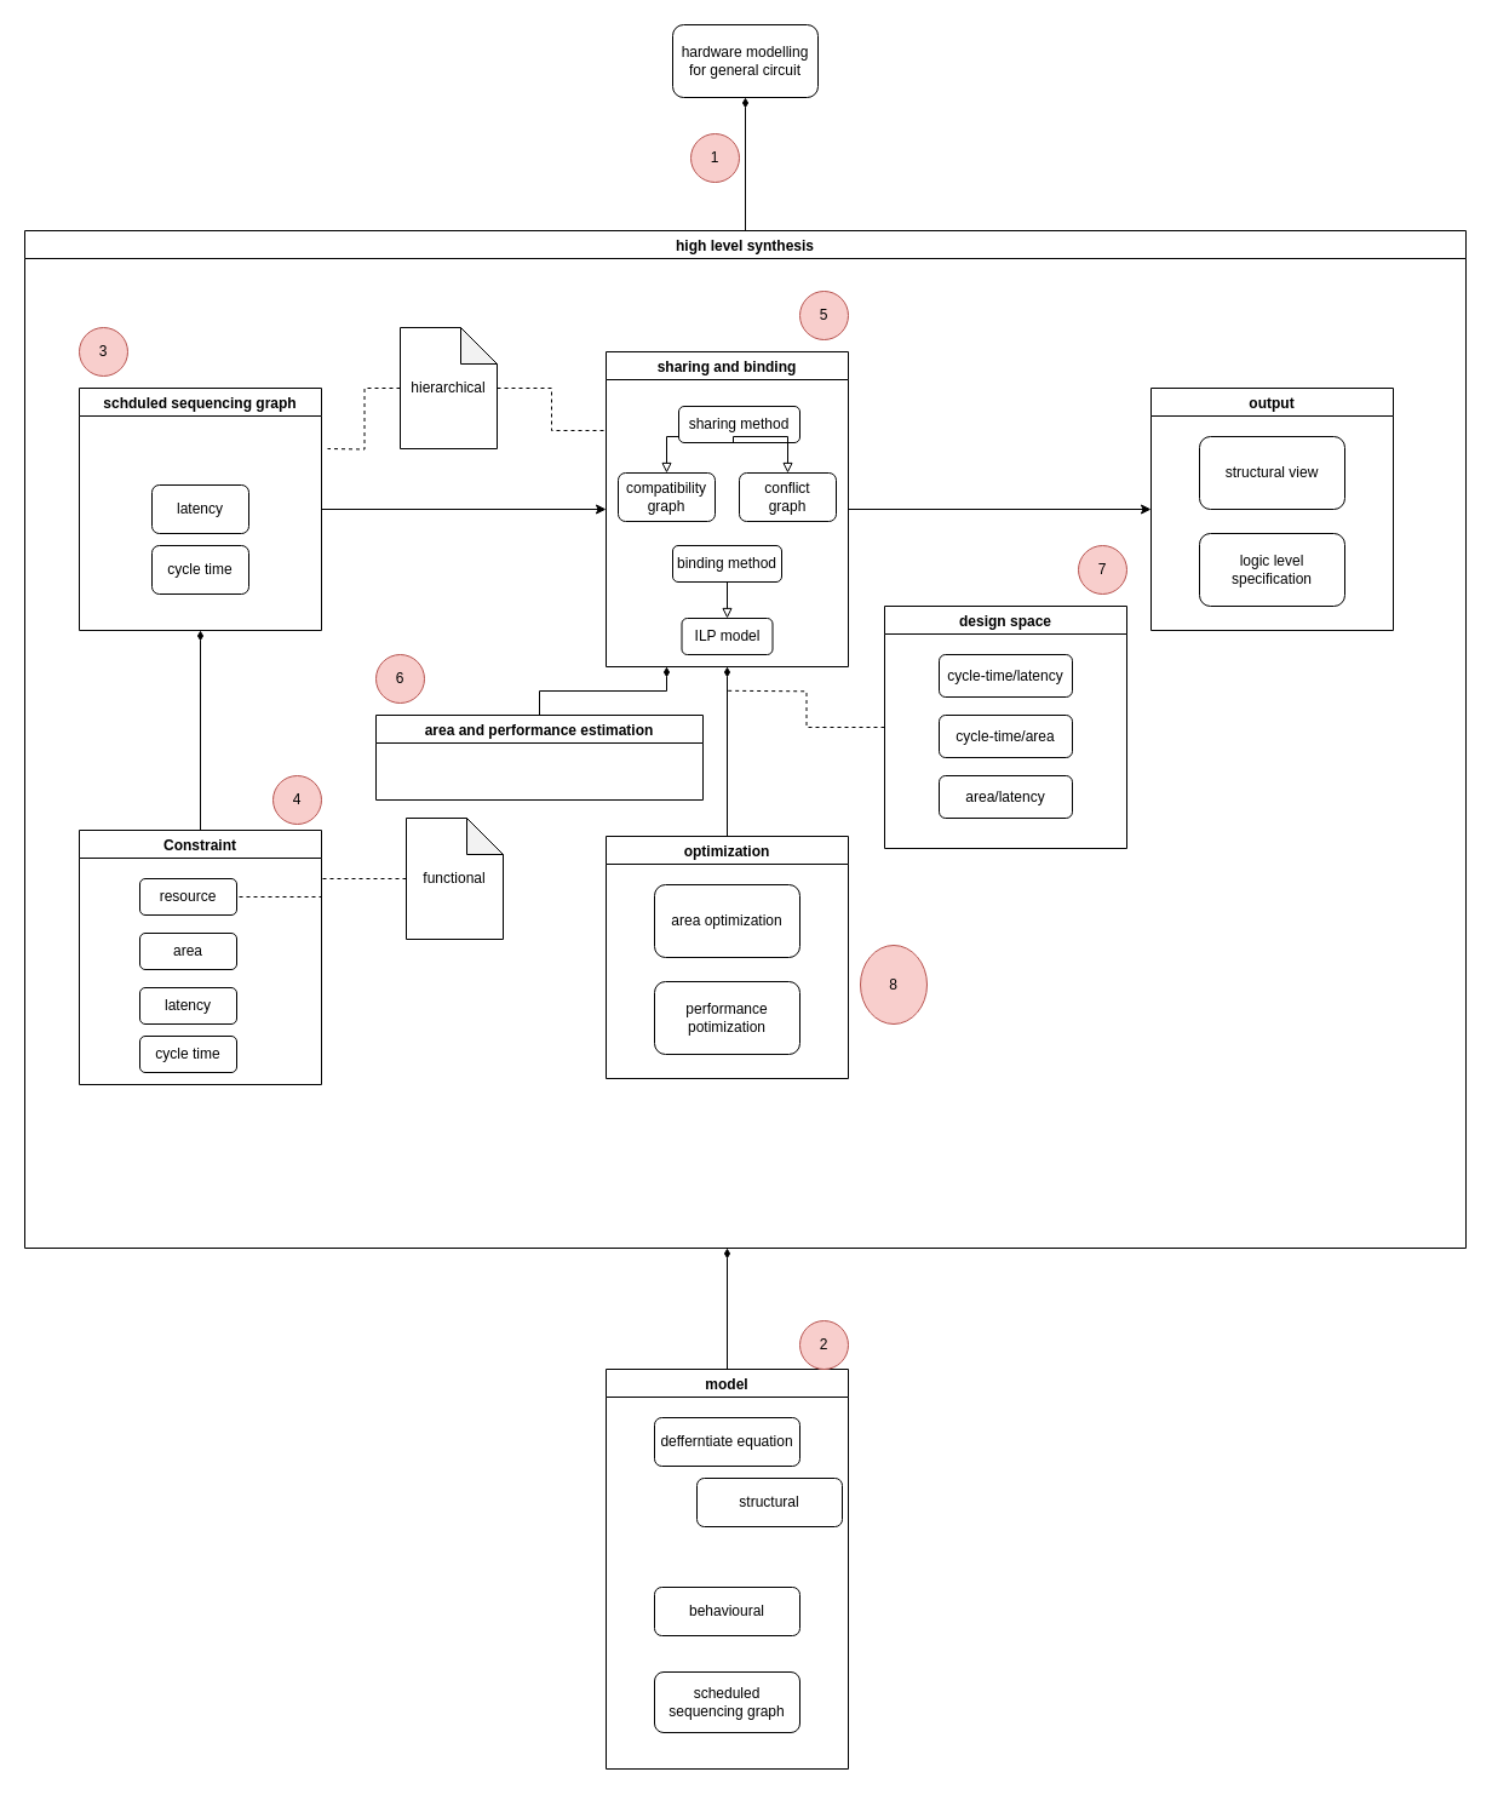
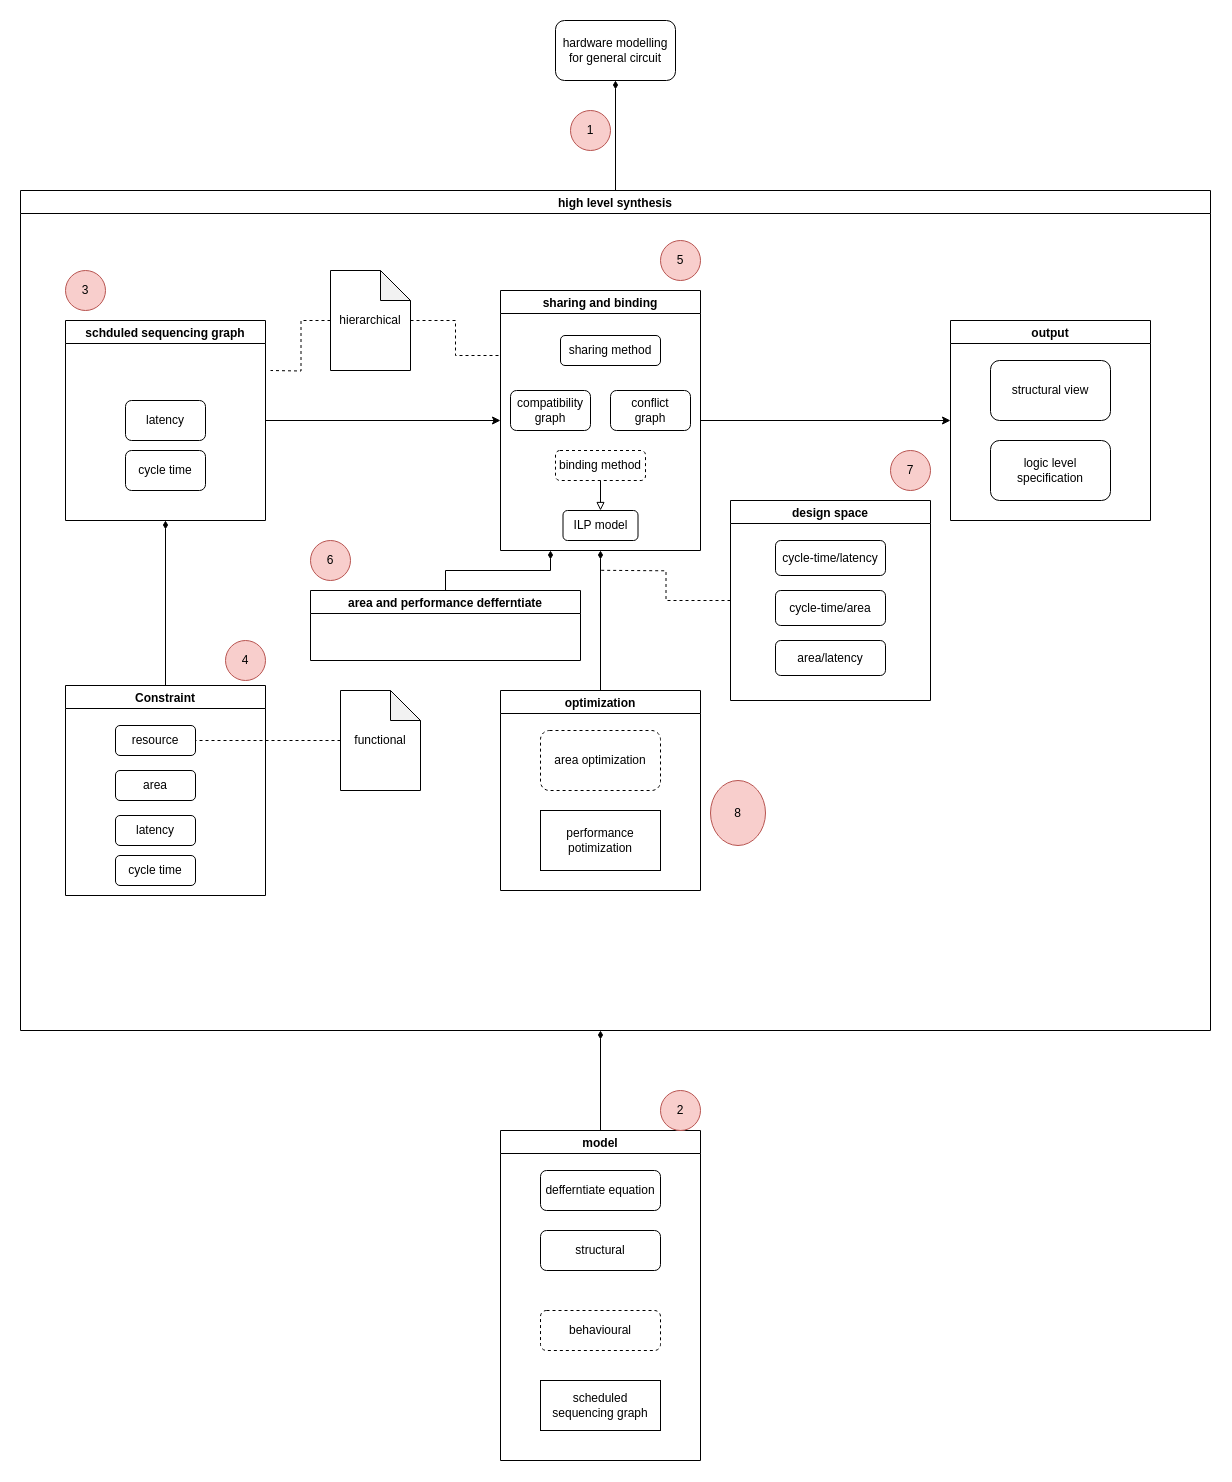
  <mxCell id="0" />
  <mxCell id="1" parent="0" />
  <mxCell id="2" value="hardware modelling for general circuit" style="rounded=1;whiteSpace=wrap;html=1;" parent="1" vertex="1"><mxGeometry x="555" y="20" width="120" height="60" as="geometry" /></mxCell>
  <mxCell id="3" value="high level synthesis" style="swimlane;" parent="1" vertex="1"><mxGeometry x="20" y="190" width="1190" height="840" as="geometry" /></mxCell>
  <mxCell id="4" value="optimization" style="swimlane;" parent="3" vertex="1"><mxGeometry x="480" y="500" width="200" height="200" as="geometry"><mxRectangle x="600" y="130" width="100" height="23" as="alternateBounds" /></mxGeometry></mxCell>
- <mxCell id="5" value="performance potimization" style="rounded=1;whiteSpace=wrap;html=1;" parent="4" vertex="1"><mxGeometry x="40" y="120" width="120" height="60" as="geometry" /></mxCell>
- <mxCell id="6" value="area optimization" style="rounded=1;whiteSpace=wrap;html=1;" parent="4" vertex="1"><mxGeometry x="40" y="40" width="120" height="60" as="geometry" /></mxCell>
+ <mxCell id="5" value="performance potimization" style="whiteSpace=wrap;html=1;rounded=0;" parent="4" vertex="1"><mxGeometry x="40" y="120" width="120" height="60" as="geometry" /></mxCell>
+ <mxCell id="6" value="area optimization" style="rounded=1;whiteSpace=wrap;html=1;dashed=1;" parent="4" vertex="1"><mxGeometry x="40" y="40" width="120" height="60" as="geometry" /></mxCell>
  <mxCell id="7" style="edgeStyle=orthogonalEdgeStyle;rounded=0;orthogonalLoop=1;jettySize=auto;html=1;entryX=0;entryY=0.5;entryDx=0;entryDy=0;startArrow=none;startFill=0;endArrow=classic;endFill=1;" parent="3" source="8" target="12" edge="1"><mxGeometry relative="1" as="geometry" /></mxCell>
  <mxCell id="8" value="schduled sequencing graph" style="swimlane;" parent="3" vertex="1"><mxGeometry x="45" y="130" width="200" height="200" as="geometry" /></mxCell>
  <mxCell id="9" value="latency" style="rounded=1;whiteSpace=wrap;html=1;" parent="8" vertex="1"><mxGeometry x="60" y="80" width="80" height="40" as="geometry" /></mxCell>
  <mxCell id="10" value="cycle time" style="rounded=1;whiteSpace=wrap;html=1;" parent="8" vertex="1"><mxGeometry x="60" y="130" width="80" height="40" as="geometry" /></mxCell>
  <mxCell id="11" style="edgeStyle=orthogonalEdgeStyle;rounded=0;orthogonalLoop=1;jettySize=auto;html=1;entryX=0;entryY=0.5;entryDx=0;entryDy=0;startArrow=none;startFill=0;endArrow=classic;endFill=1;" parent="3" source="12" target="31" edge="1"><mxGeometry relative="1" as="geometry" /></mxCell>
  <mxCell id="12" value="sharing and binding" style="swimlane;" parent="3" vertex="1"><mxGeometry x="480" y="100" width="200" height="260" as="geometry" /></mxCell>
  <mxCell id="13" style="edgeStyle=orthogonalEdgeStyle;rounded=0;orthogonalLoop=1;jettySize=auto;html=1;endArrow=block;endFill=0;" edge="1" parent="12" source="14" target="15"><mxGeometry relative="1" as="geometry" /></mxCell>
- <mxCell id="14" value="binding method" style="rounded=1;whiteSpace=wrap;html=1;" parent="12" vertex="1"><mxGeometry x="55" y="160" width="90" height="30" as="geometry" /></mxCell>
+ <mxCell id="14" value="binding method" style="rounded=1;whiteSpace=wrap;html=1;dashed=1;" parent="12" vertex="1"><mxGeometry x="55" y="160" width="90" height="30" as="geometry" /></mxCell>
  <mxCell id="15" value="ILP model" style="rounded=1;whiteSpace=wrap;html=1;" vertex="1" parent="12"><mxGeometry x="62.5" y="220" width="75" height="30" as="geometry" /></mxCell>
  <mxCell id="16" value="compatibility graph" style="rounded=1;whiteSpace=wrap;html=1;" vertex="1" parent="12"><mxGeometry x="10" y="100" width="80" height="40" as="geometry" /></mxCell>
  <mxCell id="17" value="sharing method" style="rounded=1;whiteSpace=wrap;html=1;" parent="12" vertex="1"><mxGeometry x="60" y="45" width="100" height="30" as="geometry" /></mxCell>
  <mxCell id="18" value="conflict&lt;br&gt;graph" style="rounded=1;whiteSpace=wrap;html=1;" vertex="1" parent="12"><mxGeometry x="110" y="100" width="80" height="40" as="geometry" /></mxCell>
- <mxCell id="19" style="edgeStyle=orthogonalEdgeStyle;rounded=0;orthogonalLoop=1;jettySize=auto;html=1;endArrow=block;endFill=0;" edge="1" parent="12" source="17" target="16"><mxGeometry relative="1" as="geometry"><Array as="points"><mxPoint x="105" y="70" /><mxPoint x="50" y="70" /></Array></mxGeometry></mxCell>
- <mxCell id="20" style="edgeStyle=orthogonalEdgeStyle;rounded=0;orthogonalLoop=1;jettySize=auto;html=1;endArrow=block;endFill=0;exitX=0.5;exitY=1;exitDx=0;exitDy=0;" edge="1" parent="12" source="17" target="18"><mxGeometry relative="1" as="geometry"><Array as="points"><mxPoint x="105" y="70" /><mxPoint x="150" y="70" /></Array></mxGeometry></mxCell>
  <mxCell id="21" style="edgeStyle=orthogonalEdgeStyle;rounded=0;orthogonalLoop=1;jettySize=auto;html=1;entryX=0.5;entryY=0;entryDx=0;entryDy=0;startArrow=diamondThin;startFill=1;exitX=0.5;exitY=1;exitDx=0;exitDy=0;endArrow=none;endFill=0;" parent="3" source="8" target="22" edge="1"><mxGeometry relative="1" as="geometry" /></mxCell>
  <mxCell id="22" value="Constraint" style="swimlane;" parent="3" vertex="1"><mxGeometry x="45" y="495" width="200" height="210" as="geometry" /></mxCell>
  <mxCell id="23" value="area" style="rounded=1;whiteSpace=wrap;html=1;" parent="22" vertex="1"><mxGeometry x="50" y="85" width="80" height="30" as="geometry" /></mxCell>
  <mxCell id="24" value="resource" style="rounded=1;whiteSpace=wrap;html=1;" parent="22" vertex="1"><mxGeometry x="50" y="40" width="80" height="30" as="geometry" /></mxCell>
  <mxCell id="25" value="latency" style="rounded=1;whiteSpace=wrap;html=1;" parent="22" vertex="1"><mxGeometry x="50" y="130" width="80" height="30" as="geometry" /></mxCell>
  <mxCell id="26" value="cycle time" style="rounded=1;whiteSpace=wrap;html=1;" parent="22" vertex="1"><mxGeometry x="50" y="170" width="80" height="30" as="geometry" /></mxCell>
  <mxCell id="27" value="design space" style="swimlane;" parent="3" vertex="1"><mxGeometry x="710" y="310" width="200" height="200" as="geometry" /></mxCell>
  <mxCell id="28" value="area/latency" style="rounded=1;whiteSpace=wrap;html=1;" parent="27" vertex="1"><mxGeometry x="45" y="140" width="110" height="35" as="geometry" /></mxCell>
  <mxCell id="29" value="cycle-time/area" style="rounded=1;whiteSpace=wrap;html=1;" parent="27" vertex="1"><mxGeometry x="45" y="90" width="110" height="35" as="geometry" /></mxCell>
  <mxCell id="30" value="cycle-time/latency" style="rounded=1;whiteSpace=wrap;html=1;" parent="27" vertex="1"><mxGeometry x="45" y="40" width="110" height="35" as="geometry" /></mxCell>
  <mxCell id="31" value="output" style="swimlane;" parent="3" vertex="1"><mxGeometry x="930" y="130" width="200" height="200" as="geometry" /></mxCell>
  <mxCell id="32" value="structural view" style="rounded=1;whiteSpace=wrap;html=1;" parent="31" vertex="1"><mxGeometry x="40" y="40" width="120" height="60" as="geometry" /></mxCell>
  <mxCell id="33" value="logic level specification" style="rounded=1;whiteSpace=wrap;html=1;" parent="31" vertex="1"><mxGeometry x="40" y="120" width="120" height="60" as="geometry" /></mxCell>
  <mxCell id="34" style="edgeStyle=orthogonalEdgeStyle;rounded=0;orthogonalLoop=1;jettySize=auto;html=1;entryX=0.5;entryY=0;entryDx=0;entryDy=0;startArrow=diamondThin;startFill=1;exitX=0.5;exitY=1;exitDx=0;exitDy=0;endArrow=none;endFill=0;" parent="3" source="12" target="4" edge="1"><mxGeometry relative="1" as="geometry"><mxPoint x="155" y="340" as="sourcePoint" /><mxPoint x="155" y="505" as="targetPoint" /></mxGeometry></mxCell>
  <mxCell id="35" style="edgeStyle=orthogonalEdgeStyle;rounded=0;orthogonalLoop=1;jettySize=auto;html=1;dashed=1;endArrow=none;endFill=0;" edge="1" parent="3" source="37"><mxGeometry relative="1" as="geometry"><mxPoint x="250" y="180" as="targetPoint" /></mxGeometry></mxCell>
  <mxCell id="36" style="edgeStyle=orthogonalEdgeStyle;rounded=0;orthogonalLoop=1;jettySize=auto;html=1;entryX=0;entryY=0.25;entryDx=0;entryDy=0;dashed=1;endArrow=none;endFill=0;" edge="1" parent="3" source="37" target="12"><mxGeometry relative="1" as="geometry" /></mxCell>
  <mxCell id="37" value="hierarchical" style="shape=note;whiteSpace=wrap;html=1;backgroundOutline=1;darkOpacity=0.05;" vertex="1" parent="3"><mxGeometry x="310" y="80" width="80" height="100" as="geometry" /></mxCell>
  <mxCell id="38" style="edgeStyle=orthogonalEdgeStyle;rounded=0;orthogonalLoop=1;jettySize=auto;html=1;entryX=1;entryY=0.5;entryDx=0;entryDy=0;dashed=1;endArrow=none;endFill=0;" edge="1" parent="3" source="39" target="24"><mxGeometry relative="1" as="geometry" /></mxCell>
- <mxCell id="39" value="functional" style="shape=note;whiteSpace=wrap;html=1;backgroundOutline=1;darkOpacity=0.05;" vertex="1" parent="3"><mxGeometry x="315" y="485" width="80" height="100" as="geometry" /></mxCell>
+ <mxCell id="39" value="functional" style="shape=note;whiteSpace=wrap;html=1;backgroundOutline=1;darkOpacity=0.05;" vertex="1" parent="3"><mxGeometry x="320" y="500" width="80" height="100" as="geometry" /></mxCell>
  <mxCell id="40" value="3" style="ellipse;whiteSpace=wrap;html=1;fillColor=#f8cecc;strokeColor=#b85450;" vertex="1" parent="3"><mxGeometry x="45" y="80" width="40" height="40" as="geometry" /></mxCell>
  <mxCell id="41" value="4&lt;span style=&quot;color: rgba(0, 0, 0, 0); font-family: monospace; font-size: 0px; text-align: start;&quot;&gt;%3CmxGraphModel%3E%3Croot%3E%3CmxCell%20id%3D%220%22%2F%3E%3CmxCell%20id%3D%221%22%20parent%3D%220%22%2F%3E%3CmxCell%20id%3D%222%22%20value%3D%223%22%20style%3D%22ellipse%3BwhiteSpace%3Dwrap%3Bhtml%3D1%3BfillColor%3D%23f8cecc%3BstrokeColor%3D%23b85450%3B%22%20vertex%3D%221%22%20parent%3D%221%22%3E%3CmxGeometry%20x%3D%2255%22%20y%3D%22-10%22%20width%3D%2240%22%20height%3D%2240%22%20as%3D%22geometry%22%2F%3E%3C%2FmxCell%3E%3C%2Froot%3E%3C%2FmxGraphModel%3E&lt;/span&gt;" style="ellipse;whiteSpace=wrap;html=1;fillColor=#f8cecc;strokeColor=#b85450;" vertex="1" parent="3"><mxGeometry x="205" y="450" width="40" height="40" as="geometry" /></mxCell>
  <mxCell id="42" value="5" style="ellipse;whiteSpace=wrap;html=1;fillColor=#f8cecc;strokeColor=#b85450;" vertex="1" parent="3"><mxGeometry x="640" y="50" width="40" height="40" as="geometry" /></mxCell>
  <mxCell id="43" value="6" style="ellipse;whiteSpace=wrap;html=1;fillColor=#f8cecc;strokeColor=#b85450;" vertex="1" parent="3"><mxGeometry x="290" y="350" width="40" height="40" as="geometry" /></mxCell>
  <mxCell id="44" style="edgeStyle=orthogonalEdgeStyle;rounded=0;orthogonalLoop=1;jettySize=auto;html=1;entryX=0.25;entryY=1;entryDx=0;entryDy=0;endArrow=diamondThin;endFill=1;" edge="1" parent="3" source="45" target="12"><mxGeometry relative="1" as="geometry" /></mxCell>
- <mxCell id="45" value="area and performance estimation" style="swimlane;" vertex="1" parent="3"><mxGeometry x="290" y="400" width="270" height="70" as="geometry" /></mxCell>
+ <mxCell id="45" value="area and performance defferntiate" style="swimlane;" vertex="1" parent="3"><mxGeometry x="290" y="400" width="270" height="70" as="geometry" /></mxCell>
  <mxCell id="46" value="8" style="ellipse;whiteSpace=wrap;html=1;fillColor=#f8cecc;strokeColor=#b85450;" vertex="1" parent="3"><mxGeometry x="690" y="590" width="55" height="65" as="geometry" /></mxCell>
  <mxCell id="47" value="7" style="ellipse;whiteSpace=wrap;html=1;fillColor=#f8cecc;strokeColor=#b85450;" vertex="1" parent="3"><mxGeometry x="870" y="260" width="40" height="40" as="geometry" /></mxCell>
  <mxCell id="48" value="" style="endArrow=none;html=1;rounded=0;entryX=0.5;entryY=0;entryDx=0;entryDy=0;startArrow=diamondThin;startFill=1;endFill=0;" parent="1" source="2" target="3" edge="1"><mxGeometry width="50" height="50" relative="1" as="geometry"><mxPoint x="370" y="400" as="sourcePoint" /><mxPoint x="420" y="350" as="targetPoint" /></mxGeometry></mxCell>
  <mxCell id="49" style="edgeStyle=orthogonalEdgeStyle;rounded=0;orthogonalLoop=1;jettySize=auto;html=1;exitX=0;exitY=0.5;exitDx=0;exitDy=0;startArrow=none;startFill=0;endArrow=none;endFill=0;dashed=1;" parent="1" source="27" edge="1"><mxGeometry relative="1" as="geometry"><mxPoint x="600" y="569.8" as="targetPoint" /></mxGeometry></mxCell>
  <mxCell id="50" style="edgeStyle=orthogonalEdgeStyle;rounded=0;orthogonalLoop=1;jettySize=auto;html=1;endArrow=diamondThin;endFill=1;" edge="1" parent="1" source="51"><mxGeometry relative="1" as="geometry"><mxPoint x="600" y="1030" as="targetPoint" /></mxGeometry></mxCell>
  <mxCell id="51" value="model" style="swimlane;" vertex="1" parent="1"><mxGeometry x="500" y="1130" width="200" height="330" as="geometry" /></mxCell>
- <mxCell id="52" value="scheduled sequencing graph" style="rounded=1;whiteSpace=wrap;html=1;" vertex="1" parent="51"><mxGeometry x="40" y="250" width="120" height="50" as="geometry" /></mxCell>
+ <mxCell id="52" value="scheduled sequencing graph" style="whiteSpace=wrap;html=1;rounded=0;" vertex="1" parent="51"><mxGeometry x="40" y="250" width="120" height="50" as="geometry" /></mxCell>
  <mxCell id="53" value="defferntiate equation" style="rounded=1;whiteSpace=wrap;html=1;" vertex="1" parent="51"><mxGeometry x="40" y="40" width="120" height="40" as="geometry" /></mxCell>
- <mxCell id="54" value="structural" style="rounded=1;whiteSpace=wrap;html=1;" vertex="1" parent="51"><mxGeometry x="75" y="90" width="120" height="40" as="geometry" /></mxCell>
- <mxCell id="55" value="behavioural" style="rounded=1;whiteSpace=wrap;html=1;" vertex="1" parent="51"><mxGeometry x="40" y="180" width="120" height="40" as="geometry" /></mxCell>
+ <mxCell id="54" value="structural" style="rounded=1;whiteSpace=wrap;html=1;" vertex="1" parent="51"><mxGeometry x="40" y="100" width="120" height="40" as="geometry" /></mxCell>
+ <mxCell id="55" value="behavioural" style="rounded=1;whiteSpace=wrap;html=1;dashed=1;" vertex="1" parent="51"><mxGeometry x="40" y="180" width="120" height="40" as="geometry" /></mxCell>
  <mxCell id="56" value="1" style="ellipse;whiteSpace=wrap;html=1;fillColor=#f8cecc;strokeColor=#b85450;" vertex="1" parent="1"><mxGeometry x="570" y="110" width="40" height="40" as="geometry" /></mxCell>
  <mxCell id="57" value="2" style="ellipse;whiteSpace=wrap;html=1;fillColor=#f8cecc;strokeColor=#b85450;" vertex="1" parent="1"><mxGeometry x="660" y="1090" width="40" height="40" as="geometry" /></mxCell>
